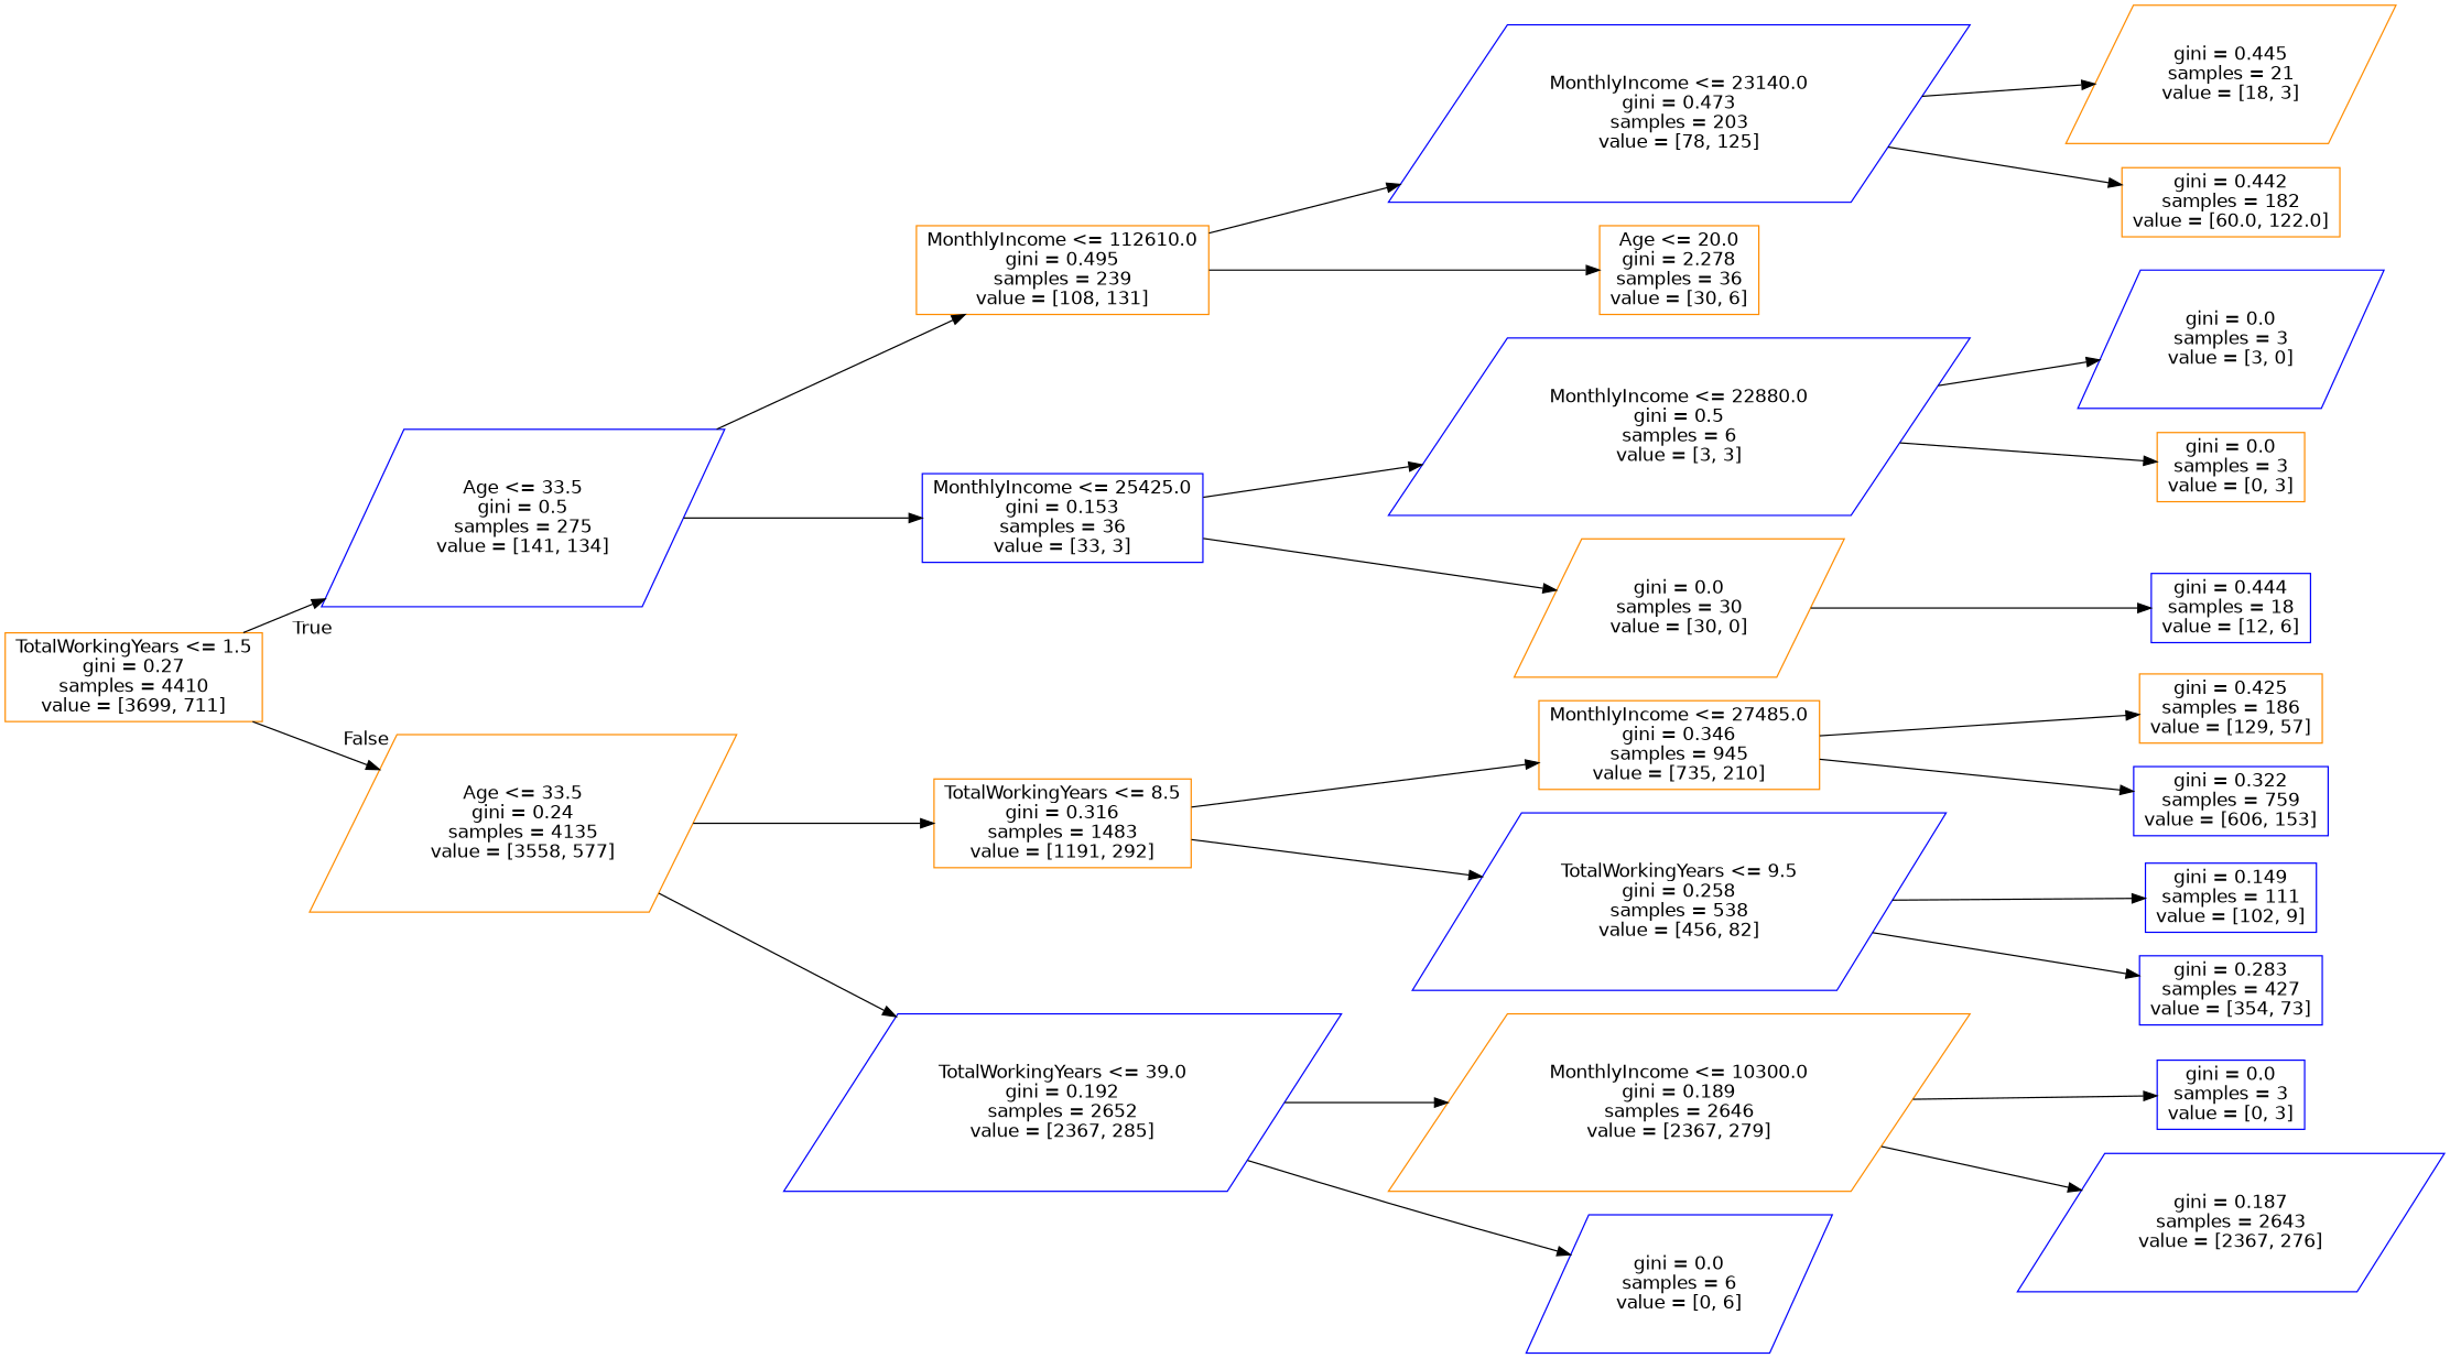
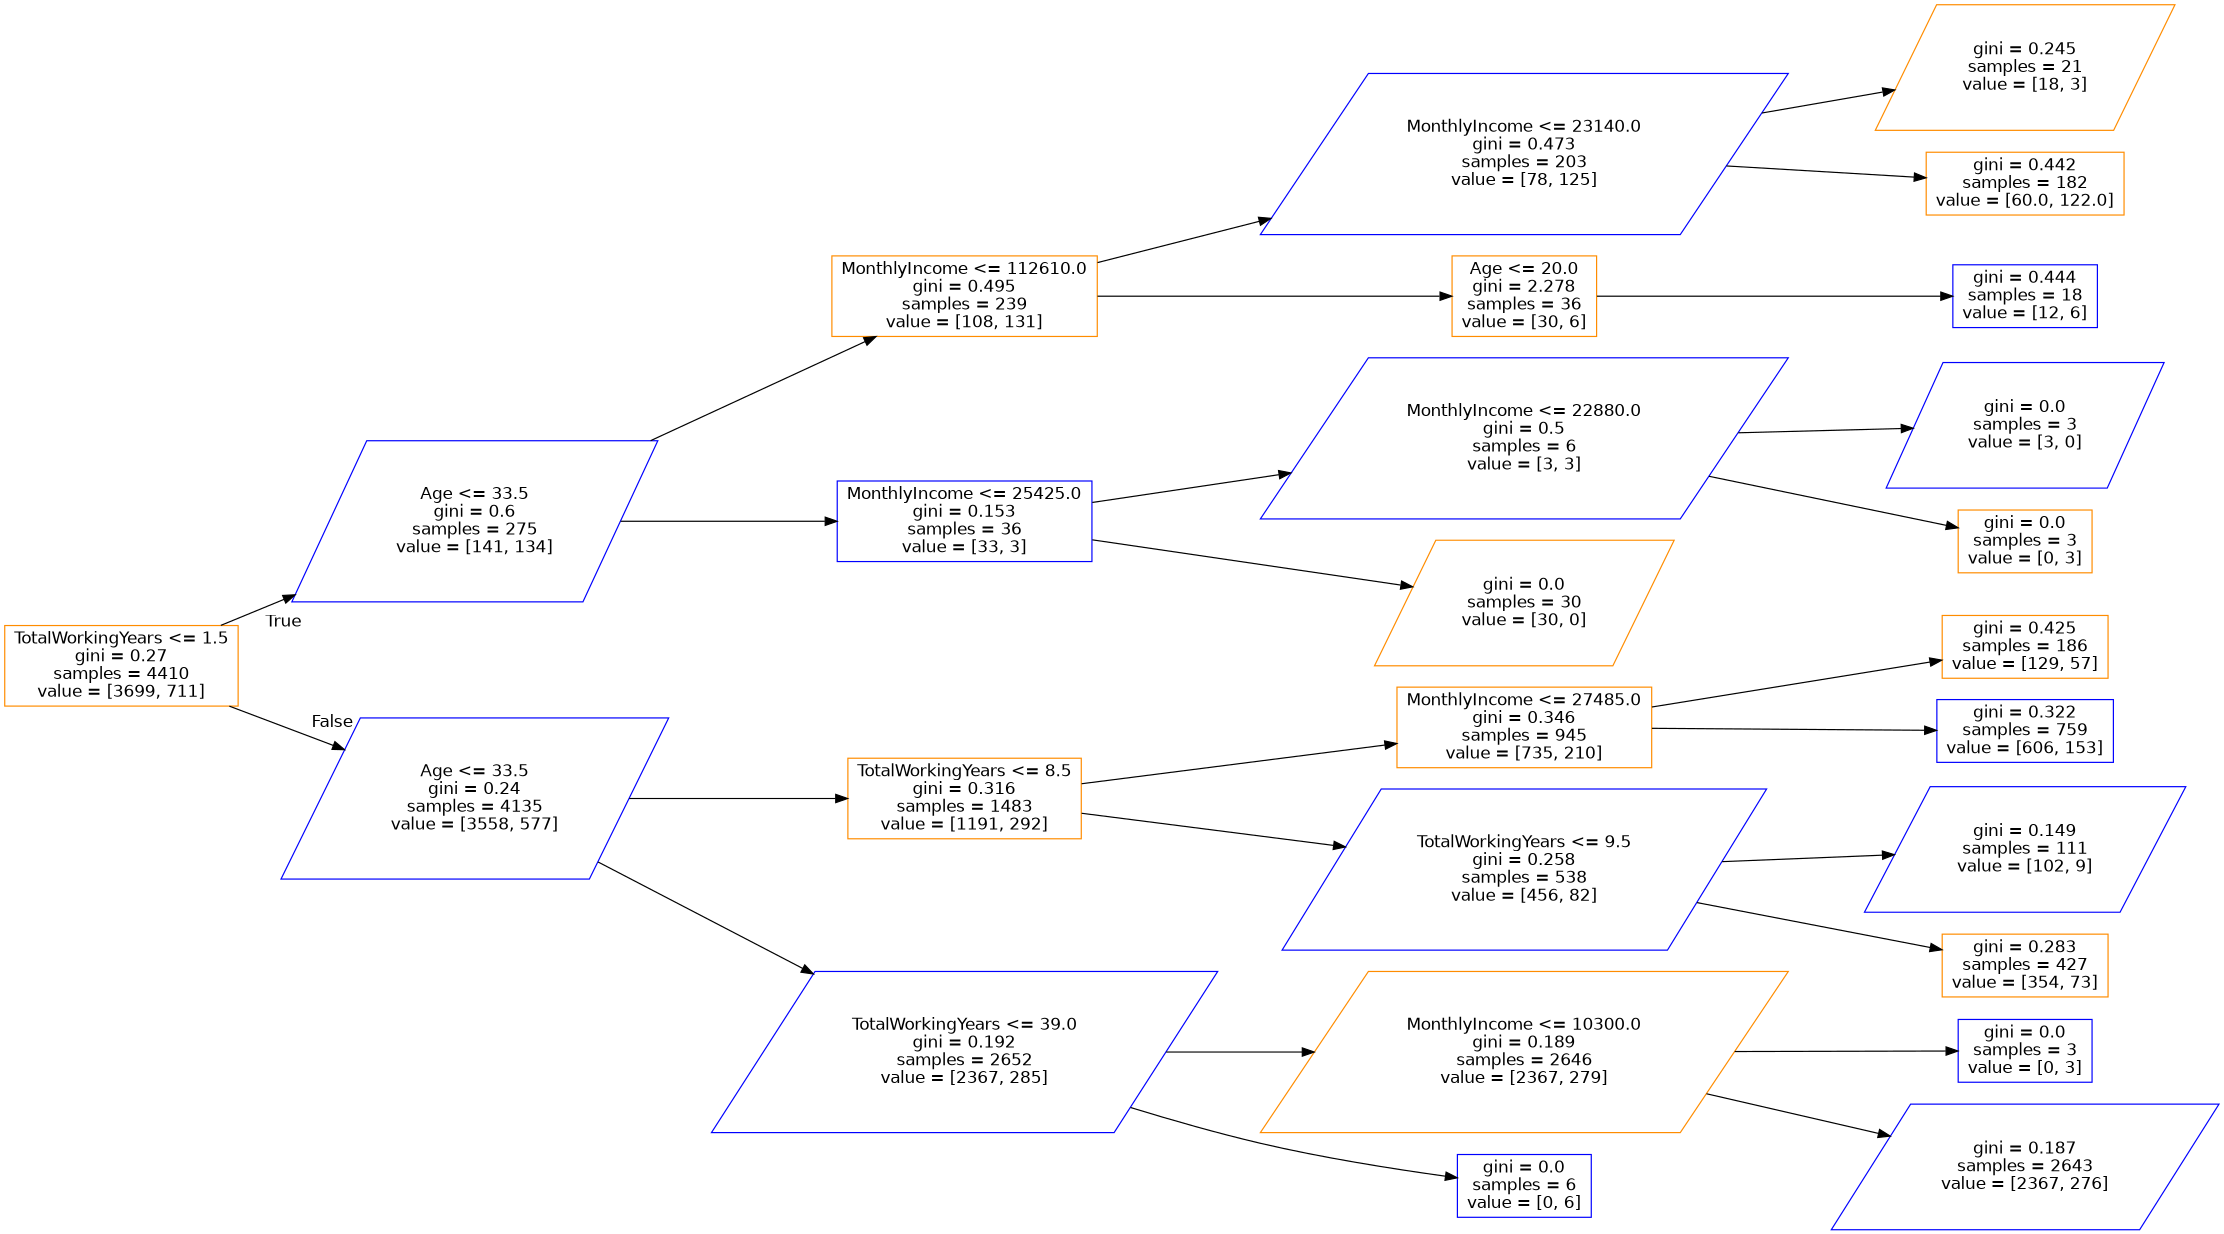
  digraph {
    rankdir=LR
    node [color=blue fontname=helvetica shape=box]
    edge [fontname=helvetica]
    n1 [color=darkorange label="TotalWorkingYears <= 1.5\ngini = 0.27\nsamples = 4410\nvalue = [3699, 711]"]
-   n2 [label="Age <= 33.5\ngini = 0.5\nsamples = 275\nvalue = [141, 134]" shape=parallelogram]
-   n3 [color=darkorange label="Age <= 33.5\ngini = 0.24\nsamples = 4135\nvalue = [3558, 577]" shape=parallelogram]
+   n2 [label="Age <= 33.5\ngini = 0.6\nsamples = 275\nvalue = [141, 134]" shape=parallelogram]
+   n3 [label="Age <= 33.5\ngini = 0.24\nsamples = 4135\nvalue = [3558, 577]" shape=parallelogram]
    n4 [color=darkorange label="MonthlyIncome <= 112610.0\ngini = 0.495\nsamples = 239\nvalue = [108, 131]"]
    n5 [label="MonthlyIncome <= 25425.0\ngini = 0.153\nsamples = 36\nvalue = [33, 3]"]
    n6 [color=darkorange label="TotalWorkingYears <= 8.5\ngini = 0.316\nsamples = 1483\nvalue = [1191, 292]"]
    n7 [label="TotalWorkingYears <= 39.0\ngini = 0.192\nsamples = 2652\nvalue = [2367, 285]" shape=parallelogram]
    n8 [label="MonthlyIncome <= 23140.0\ngini = 0.473\nsamples = 203\nvalue = [78, 125]" shape=parallelogram]
    n9 [color=darkorange label="Age <= 20.0\ngini = 2.278\nsamples = 36\nvalue = [30, 6]"]
    n10 [label="MonthlyIncome <= 22880.0\ngini = 0.5\nsamples = 6\nvalue = [3, 3]" shape=parallelogram]
    n11 [color=darkorange label="gini = 0.0\nsamples = 30\nvalue = [30, 0]" shape=parallelogram]
-   n12 [color=darkorange label="gini = 0.445\nsamples = 21\nvalue = [18, 3]" shape=parallelogram]
+   n12 [color=darkorange label="gini = 0.245\nsamples = 21\nvalue = [18, 3]" shape=parallelogram]
    n13 [color=darkorange label="gini = 0.442\nsamples = 182\nvalue = [60.0, 122.0]"]
    n14 [label="gini = 0.444\nsamples = 18\nvalue = [12, 6]"]
    n15 [label="gini = 0.0\nsamples = 3\nvalue = [3, 0]" shape=parallelogram]
    n16 [color=darkorange label="gini = 0.0\nsamples = 3\nvalue = [0, 3]"]
    n17 [color=darkorange label="MonthlyIncome <= 27485.0\ngini = 0.346\nsamples = 945\nvalue = [735, 210]"]
    n18 [label="TotalWorkingYears <= 9.5\ngini = 0.258\nsamples = 538\nvalue = [456, 82]" shape=parallelogram]
    n19 [color=darkorange label="MonthlyIncome <= 10300.0\ngini = 0.189\nsamples = 2646\nvalue = [2367, 279]" shape=parallelogram]
-   n20 [label="gini = 0.0\nsamples = 6\nvalue = [0, 6]" shape=parallelogram]
+   n20 [label="gini = 0.0\nsamples = 6\nvalue = [0, 6]"]
    n21 [color=darkorange label="gini = 0.425\nsamples = 186\nvalue = [129, 57]"]
    n22 [label="gini = 0.322\nsamples = 759\nvalue = [606, 153]"]
-   n23 [label="gini = 0.149\nsamples = 111\nvalue = [102, 9]"]
-   n24 [label="gini = 0.283\nsamples = 427\nvalue = [354, 73]"]
+   n23 [label="gini = 0.149\nsamples = 111\nvalue = [102, 9]" shape=parallelogram]
+   n24 [color=darkorange label="gini = 0.283\nsamples = 427\nvalue = [354, 73]"]
    n25 [label="gini = 0.0\nsamples = 3\nvalue = [0, 3]"]
    n26 [label="gini = 0.187\nsamples = 2643\nvalue = [2367, 276]" shape=parallelogram]
    n1 -> n2 [headlabel=True labelangle=45 labeldistance=2.5]
    n1 -> n3 [headlabel=False labelangle=-45 labeldistance=2.5]
    n2 -> n4
    n2 -> n5
    n3 -> n6
    n3 -> n7
    n4 -> n8
    n4 -> n9
    n5 -> n10
    n5 -> n11
    n6 -> n17
    n6 -> n18
    n7 -> n19
    n7 -> n20
    n8 -> n12
    n8 -> n13
-   n11 -> n14
+   n9 -> n14
    n10 -> n15
    n10 -> n16
    n17 -> n21
    n17 -> n22
    n18 -> n23
    n18 -> n24
    n19 -> n25
    n19 -> n26
  }
